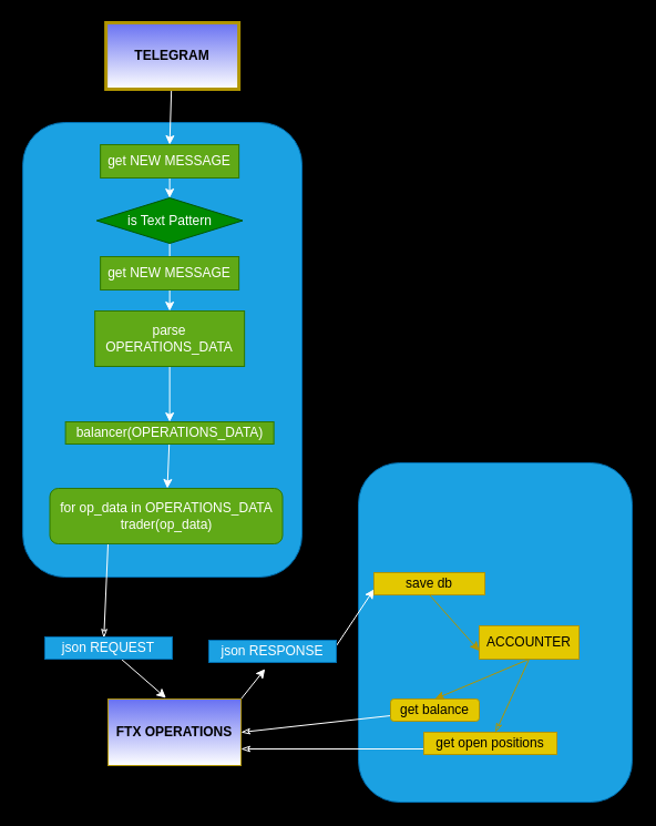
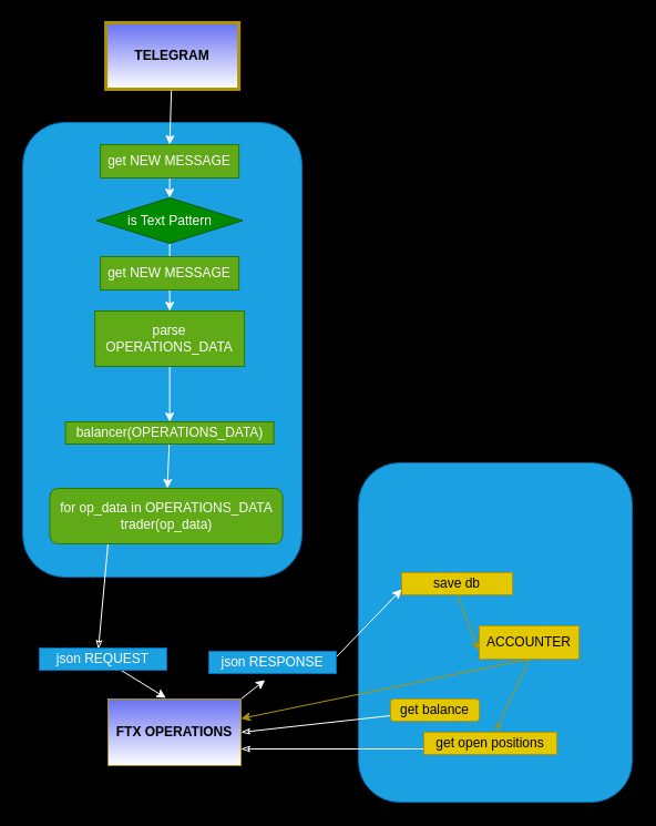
  <mxCell id="0" />
  <mxCell id="1" parent="0" />
  <mxCell id="2" value="" style="rounded=1;whiteSpace=wrap;html=1;fontColor=#ffffff;strokeColor=#006EAF;fillColor=#1ba1e2;" vertex="1" parent="1"><mxGeometry x="323" y="417" width="247" height="306" as="geometry" /></mxCell>
  <mxCell id="3" value="" style="rounded=1;whiteSpace=wrap;html=1;fontColor=#ffffff;strokeColor=#006EAF;fillColor=#1ba1e2;" vertex="1" parent="1"><mxGeometry x="20.13" y="110" width="251.87" height="410" as="geometry" /></mxCell>
  <mxCell id="4" style="edgeStyle=none;html=1;entryX=0.5;entryY=0;entryDx=0;entryDy=0;fillColor=#0050ef;strokeColor=#FFFFFF;" edge="1" parent="1" source="5" target="7"><mxGeometry relative="1" as="geometry" /></mxCell>
  <mxCell id="5" value="TELEGRAM" style="rounded=0;whiteSpace=wrap;html=1;fillColor=#6871F2;fontColor=#000000;strokeColor=#B09500;fontStyle=1;strokeWidth=3;gradientColor=#ffffff;" vertex="1" parent="1"><mxGeometry x="95.13" y="20" width="120" height="60" as="geometry" /></mxCell>
  <mxCell id="6" style="edgeStyle=none;html=1;exitX=0.5;exitY=1;exitDx=0;exitDy=0;entryX=0.5;entryY=0;entryDx=0;entryDy=0;fillColor=#0050ef;strokeColor=#FFFFFF;" edge="1" parent="1" source="7" target="9"><mxGeometry relative="1" as="geometry" /></mxCell>
  <mxCell id="7" value="get NEW MESSAGE" style="rounded=0;whiteSpace=wrap;html=1;fillColor=#60a917;fontColor=#ffffff;strokeColor=#2D7600;" vertex="1" parent="1"><mxGeometry x="90.13" y="130" width="125" height="30" as="geometry" /></mxCell>
  <mxCell id="8" style="edgeStyle=none;html=1;entryX=0.5;entryY=0;entryDx=0;entryDy=0;fillColor=#60a917;strokeColor=#FFFFFF;fontColor=#000000;" edge="1" parent="1" source="9" target="15"><mxGeometry relative="1" as="geometry" /></mxCell>
  <mxCell id="9" value="is Text Pattern" style="rhombus;whiteSpace=wrap;html=1;fillColor=#008a00;strokeColor=#005700;fontColor=#ffffff;" vertex="1" parent="1"><mxGeometry x="86.73" y="178" width="131.8" height="41" as="geometry" /></mxCell>
  <mxCell id="10" style="edgeStyle=none;rounded=1;html=1;exitX=0.25;exitY=1;exitDx=0;exitDy=0;entryX=0.463;entryY=0.056;entryDx=0;entryDy=0;entryPerimeter=0;fontColor=#000000;endArrow=classicThin;endFill=0;strokeColor=#FFFFFF;" edge="1" parent="1" source="11" target="19"><mxGeometry relative="1" as="geometry" /></mxCell>
  <mxCell id="11" value="for op_data in OPERATIONS_DATA&lt;br&gt;trader(op_data)" style="whiteSpace=wrap;html=1;fillColor=#60a917;strokeColor=#2D7600;fontColor=#ffffff;rounded=1;" vertex="1" parent="1"><mxGeometry x="44.5" y="440" width="210" height="50" as="geometry" /></mxCell>
  <mxCell id="12" value="" style="edgeStyle=none;html=1;fillColor=#60a917;strokeColor=#FFFFFF;fontColor=#000000;" edge="1" parent="1" source="13" target="11"><mxGeometry relative="1" as="geometry" /></mxCell>
  <mxCell id="13" value="balancer(OPERATIONS_DATA)" style="rounded=0;whiteSpace=wrap;html=1;fillColor=#60a917;strokeColor=#2D7600;fontColor=#ffffff;" vertex="1" parent="1"><mxGeometry x="58.63" y="380" width="188" height="20" as="geometry" /></mxCell>
  <mxCell id="14" style="edgeStyle=none;html=1;entryX=0.5;entryY=0;entryDx=0;entryDy=0;fillColor=#60a917;strokeColor=#FFFFFF;fontColor=#000000;" edge="1" parent="1" source="15" target="13"><mxGeometry relative="1" as="geometry"><mxPoint x="149.5" y="340" as="targetPoint" /></mxGeometry></mxCell>
  <mxCell id="15" value="parse OPERATIONS_DATA" style="rounded=0;whiteSpace=wrap;html=1;fillColor=#60a917;strokeColor=#2D7600;fontColor=#ffffff;" vertex="1" parent="1"><mxGeometry x="85.13" y="280" width="135" height="50" as="geometry" /></mxCell>
  <mxCell id="16" style="edgeStyle=none;html=1;exitX=1;exitY=0;exitDx=0;exitDy=0;entryX=0.441;entryY=1.292;entryDx=0;entryDy=0;entryPerimeter=0;fillColor=#0050ef;strokeColor=#FFFFFF;" edge="1" parent="1" source="17" target="21"><mxGeometry relative="1" as="geometry" /></mxCell>
  <mxCell id="17" value="FTX OPERATIONS" style="rounded=0;whiteSpace=wrap;html=1;fillColor=#6871F2;fontColor=#000000;strokeColor=#B09500;fontStyle=1;gradientColor=#ffffff;" vertex="1" parent="1"><mxGeometry x="97" y="630" width="120" height="60" as="geometry" /></mxCell>
  <mxCell id="18" style="edgeStyle=none;html=1;entryX=0.436;entryY=-0.016;entryDx=0;entryDy=0;entryPerimeter=0;fillColor=#0050ef;strokeColor=#FFFFFF;" edge="1" parent="1" source="19" target="17"><mxGeometry relative="1" as="geometry" /></mxCell>
- <mxCell id="19" value="json REQUEST" style="rounded=0;whiteSpace=wrap;html=1;fillColor=#1ba1e2;fontColor=#ffffff;strokeColor=#006EAF;" vertex="1" parent="1"><mxGeometry x="40" y="574" width="115" height="20" as="geometry" /></mxCell>
+ <mxCell id="19" value="json REQUEST" style="rounded=0;whiteSpace=wrap;html=1;fillColor=#1ba1e2;fontColor=#ffffff;strokeColor=#006EAF;" vertex="1" parent="1"><mxGeometry x="35" y="584" width="115" height="20" as="geometry" /></mxCell>
  <mxCell id="20" style="edgeStyle=none;html=1;exitX=1;exitY=0.25;exitDx=0;exitDy=0;entryX=0;entryY=0.75;entryDx=0;entryDy=0;fillColor=#0050ef;strokeColor=#FFFFFF;" edge="1" parent="1" source="21" target="26"><mxGeometry relative="1" as="geometry" /></mxCell>
- <mxCell id="21" value="json RESPONSE" style="rounded=0;whiteSpace=wrap;html=1;fillColor=#1ba1e2;fontColor=#ffffff;strokeColor=#006EAF;" vertex="1" parent="1"><mxGeometry x="188" y="577" width="115" height="20" as="geometry" /></mxCell>
+ <mxCell id="21" value="json RESPONSE" style="rounded=0;whiteSpace=wrap;html=1;fillColor=#1ba1e2;fontColor=#ffffff;strokeColor=#006EAF;" vertex="1" parent="1"><mxGeometry x="188" y="587" width="115" height="20" as="geometry" /></mxCell>
  <mxCell id="22" style="edgeStyle=none;html=1;exitX=0.5;exitY=1;exitDx=0;exitDy=0;fillColor=#e3c800;strokeColor=#B09500;entryX=0;entryY=0.75;entryDx=0;entryDy=0;" edge="1" parent="1" source="26" target="25"><mxGeometry relative="1" as="geometry"><mxPoint x="459" y="526" as="targetPoint" /></mxGeometry></mxCell>
- <mxCell id="23" style="edgeStyle=none;html=1;exitX=0.5;exitY=1;exitDx=0;exitDy=0;entryX=0.5;entryY=0;entryDx=0;entryDy=0;fillColor=#e3c800;strokeColor=#B09500;" edge="1" parent="1" source="25" target="28"><mxGeometry relative="1" as="geometry" /></mxCell>
+ <mxCell id="23" style="edgeStyle=none;html=1;exitX=0.5;exitY=1;exitDx=0;exitDy=0;fillColor=#e3c800;strokeColor=#B09500;" edge="1" parent="1" source="25" target="17"><mxGeometry relative="1" as="geometry" /></mxCell>
  <mxCell id="24" style="edgeStyle=none;rounded=1;html=1;exitX=0.5;exitY=1;exitDx=0;exitDy=0;endArrow=classicThin;endFill=0;fillColor=#e3c800;strokeColor=#B09500;" edge="1" parent="1" source="25" target="30"><mxGeometry relative="1" as="geometry" /></mxCell>
  <mxCell id="25" value="ACCOUNTER" style="rounded=0;whiteSpace=wrap;html=1;fillColor=#e3c800;fontColor=#000000;strokeColor=#B09500;" vertex="1" parent="1"><mxGeometry x="432" y="564" width="90" height="30" as="geometry" /></mxCell>
- <mxCell id="26" value="save db" style="rounded=0;whiteSpace=wrap;html=1;fillColor=#e3c800;fontColor=#000000;strokeColor=#B09500;" vertex="1" parent="1"><mxGeometry x="337" y="516" width="100" height="20" as="geometry" /></mxCell>
+ <mxCell id="26" value="save db" style="rounded=0;whiteSpace=wrap;html=1;fillColor=#e3c800;fontColor=#000000;strokeColor=#B09500;" vertex="1" parent="1"><mxGeometry x="362" y="516" width="100" height="20" as="geometry" /></mxCell>
  <mxCell id="27" style="edgeStyle=none;rounded=1;html=1;exitX=0;exitY=0.75;exitDx=0;exitDy=0;entryX=1;entryY=0.5;entryDx=0;entryDy=0;endArrow=classicThin;endFill=0;fillColor=#0050ef;strokeColor=#FFFFFF;" edge="1" parent="1" source="28" target="17"><mxGeometry relative="1" as="geometry" /></mxCell>
  <mxCell id="28" value="get balance" style="whiteSpace=wrap;html=1;fillColor=#e3c800;fontColor=#000000;strokeColor=#B09500;rounded=1;" vertex="1" parent="1"><mxGeometry x="352" y="630" width="80" height="20" as="geometry" /></mxCell>
  <mxCell id="29" style="edgeStyle=none;html=1;exitX=0;exitY=0.75;exitDx=0;exitDy=0;entryX=1;entryY=0.75;entryDx=0;entryDy=0;rounded=1;fillColor=#0050ef;strokeColor=#FFFFFF;endArrow=classicThin;endFill=0;" edge="1" parent="1" source="30" target="17"><mxGeometry relative="1" as="geometry" /></mxCell>
  <mxCell id="30" value="get open positions" style="rounded=0;whiteSpace=wrap;html=1;fillColor=#e3c800;fontColor=#000000;strokeColor=#B09500;" vertex="1" parent="1"><mxGeometry x="382" y="660" width="120" height="20" as="geometry" /></mxCell>
  <mxCell id="31" value="get NEW MESSAGE" style="rounded=0;whiteSpace=wrap;html=1;fillColor=#60a917;fontColor=#ffffff;strokeColor=#2D7600;" vertex="1" parent="1"><mxGeometry x="90.13" y="231" width="125" height="30" as="geometry" /></mxCell>
